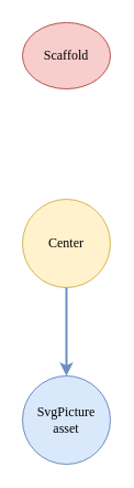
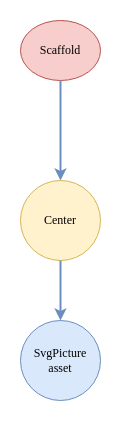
  <mxCell id="0" />
  <mxCell id="1" parent="0" />
  <mxCell id="2" value="Scaffold" style="ellipse;whiteSpace=wrap;html=1;aspect=fixed;fontFamily=Verdana;fillColor=#f8cecc;strokeColor=#b85450;" parent="1" vertex="1"><mxGeometry x="20" y="20" width="80" height="60" as="geometry" /></mxCell>
  <mxCell id="3" value="&lt;div&gt;Center&lt;/div&gt;" style="ellipse;whiteSpace=wrap;html=1;aspect=fixed;fontFamily=Verdana;fillColor=#fff2cc;strokeColor=#d6b656;" parent="1" vertex="1"><mxGeometry x="20" y="180" width="80" height="80" as="geometry" /></mxCell>
- <mxCell id="4" value="&lt;div&gt;SvgPicture&lt;/div&gt;asset" style="ellipse;whiteSpace=wrap;html=1;aspect=fixed;fontFamily=Verdana;fillColor=#dae8fc;strokeColor=#6c8ebf;" parent="1" vertex="1"><mxGeometry x="20" y="340" width="80" height="80" as="geometry" /></mxCell>
+ <mxCell id="4" value="&lt;div&gt;SvgPicture&lt;/div&gt;asset" style="ellipse;whiteSpace=wrap;html=1;aspect=fixed;fontFamily=Verdana;fillColor=#dae8fc;strokeColor=#6c8ebf;" parent="1" vertex="1"><mxGeometry x="20" y="320" width="80" height="80" as="geometry" /></mxCell>
+ <mxCell id="5" value="" style="endArrow=classic;html=1;fontFamily=Verdana;exitX=0.5;exitY=1;exitDx=0;exitDy=0;entryX=0.5;entryY=0;entryDx=0;entryDy=0;strokeWidth=2;fillColor=#dae8fc;strokeColor=#6c8ebf;" parent="1" source="2" target="3" edge="1"><mxGeometry width="50" height="50" relative="1" as="geometry"><mxPoint x="20" y="310" as="sourcePoint" /><mxPoint x="70" y="260" as="targetPoint" /></mxGeometry></mxCell>
  <mxCell id="6" value="" style="endArrow=classic;html=1;strokeWidth=2;fontFamily=Verdana;exitX=0.5;exitY=1;exitDx=0;exitDy=0;entryX=0.5;entryY=0;entryDx=0;entryDy=0;fillColor=#dae8fc;strokeColor=#6c8ebf;" parent="1" source="3" target="4" edge="1"><mxGeometry width="50" height="50" relative="1" as="geometry"><mxPoint x="-40" y="430" as="sourcePoint" /><mxPoint x="10" y="380" as="targetPoint" /></mxGeometry></mxCell>
